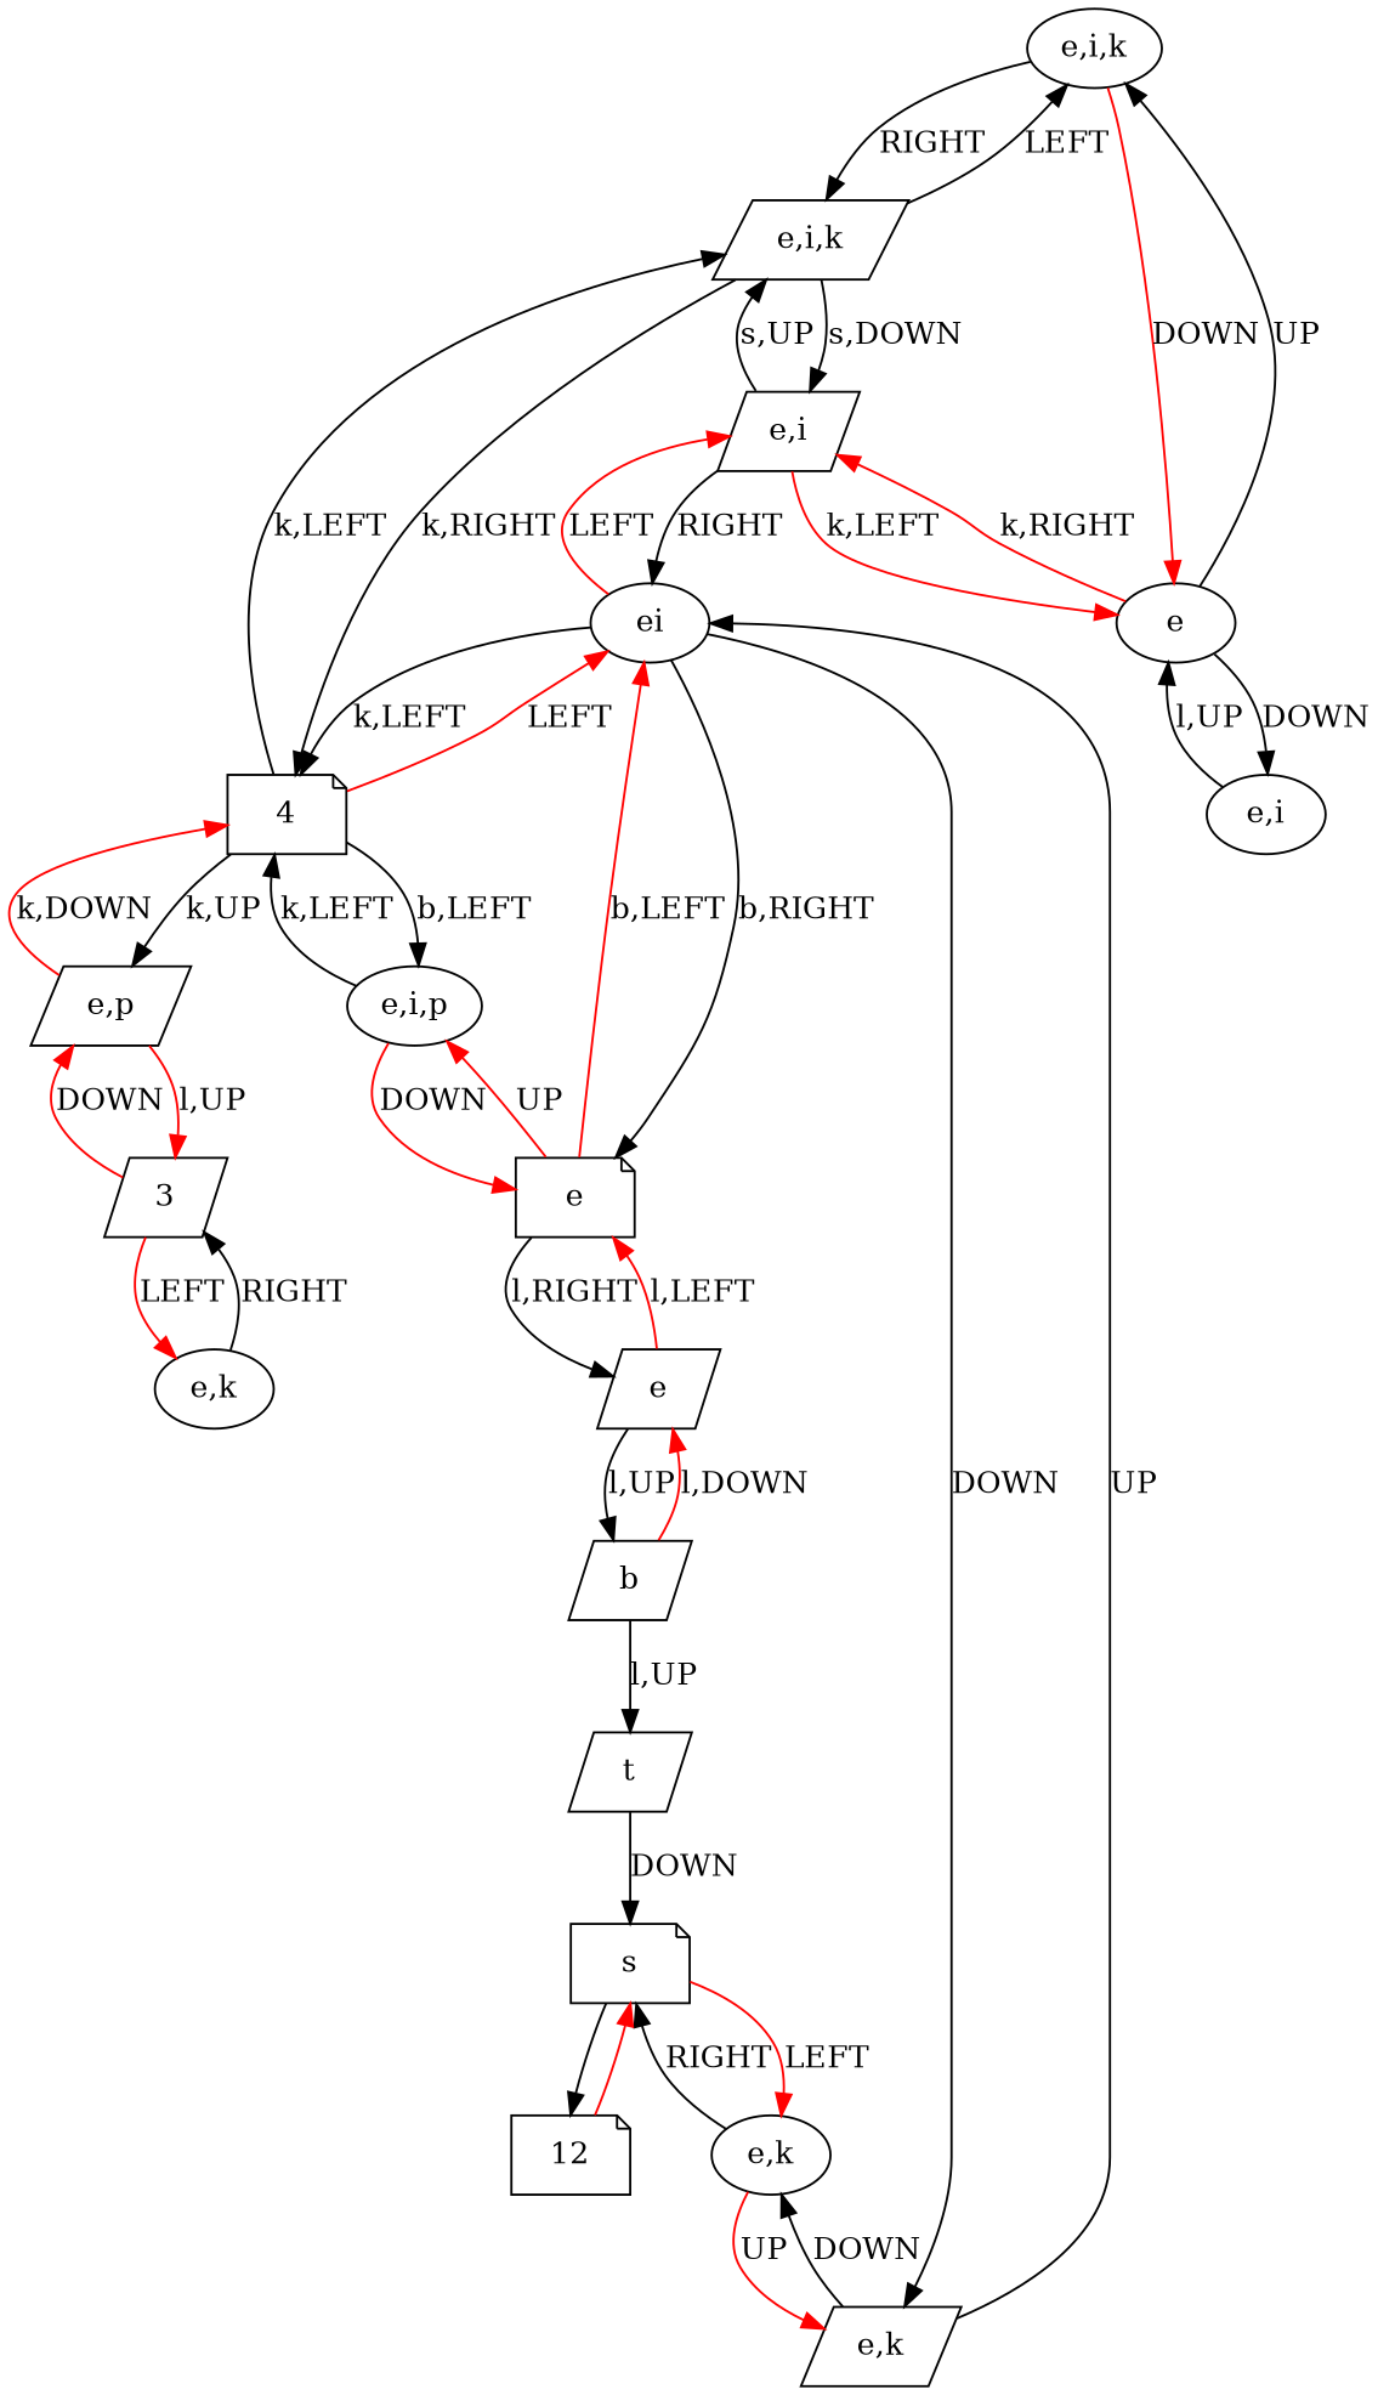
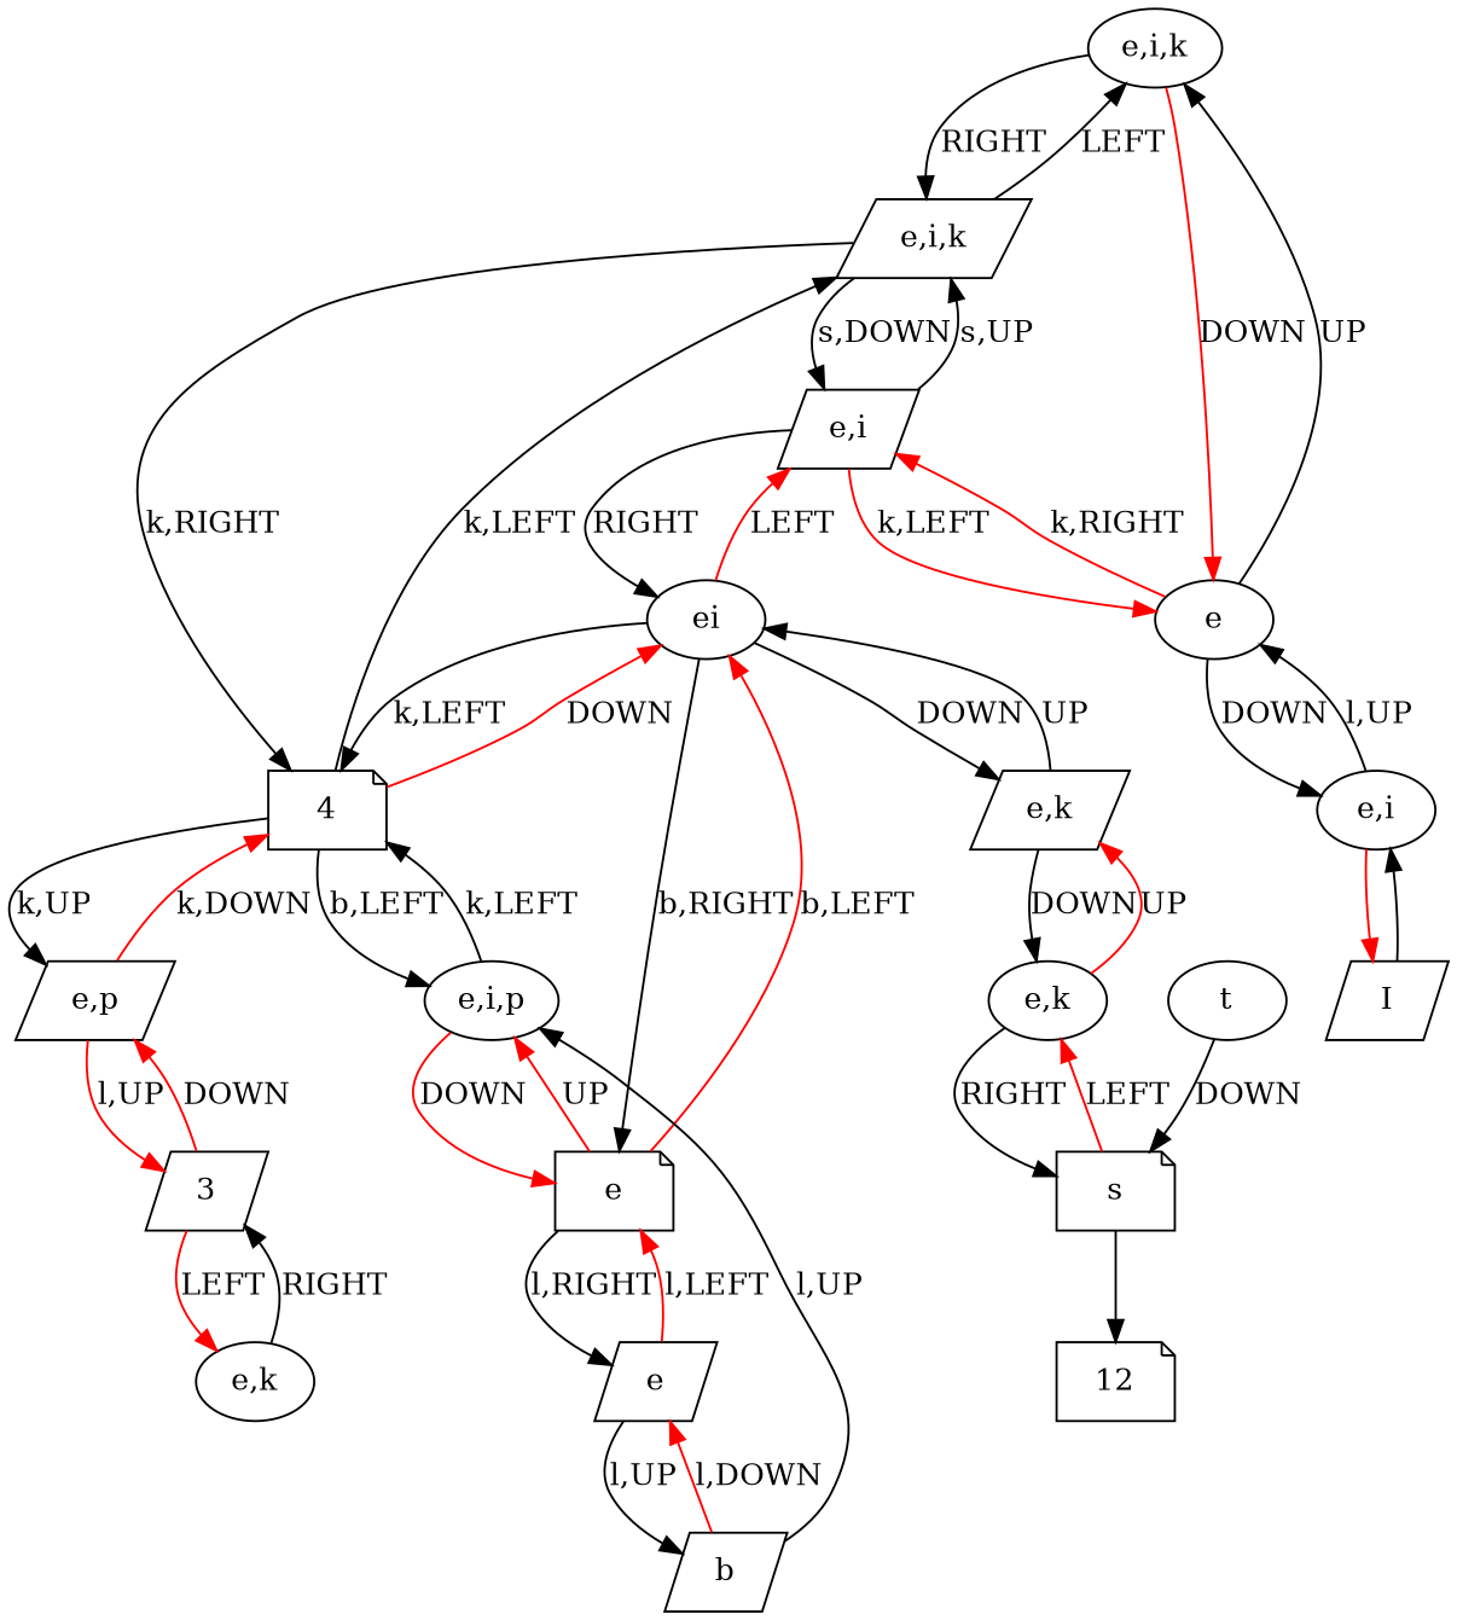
  digraph {
    node [shape=parallelogram]
    edge [color=black]
    n1 [label="e,i,k" shape=ellipse]
    n2 [label="e,i,k"]
    n3 [label=e shape=ellipse]
    4 [shape=note]
    n5 [label="e,i"]
    n6 [label="e,i" shape=ellipse]
    n7 [label="e,p"]
    n8 [label="e,i,p" shape=ellipse]
    n9 [label=ei shape=ellipse]
    n10 [label="e,k" shape=ellipse]
    3
    n12 [label=e shape=note]
    n13 [label="e,k"]
    n14 [label=e]
+   n15 [label=I]
    n16 [label="e,k" shape=ellipse]
    n17 [label=s shape=note]
    n18 [label=b]
-   n19 [label=t]
+   n19 [label=t shape=ellipse]
    12 [shape=note]
    n1 -> n2 [label=RIGHT]
    n1 -> n3 [color=red label=DOWN]
    n2 -> n1 [label=LEFT]
    n2 -> 4 [label="k,RIGHT"]
    n2 -> n5 [label="s,DOWN"]
    n3 -> n1 [label=UP]
    n3 -> n5 [color=red label="k,RIGHT"]
    n3 -> n6 [label=DOWN]
    4 -> n2 [label="k,LEFT"]
    4 -> n7 [label="k,UP"]
    4 -> n8 [label="b,LEFT"]
-   4 -> n9 [color=red label=LEFT]
+   4 -> n9 [color=red label=DOWN]
    n5 -> n2 [label="s,UP"]
    n5 -> n3 [color=red label="k,LEFT"]
    n5 -> n9 [label=RIGHT]
    n6 -> n3 [label="l,UP"]
+   n6 -> n15 [color=red]
    n7 -> 4 [color=red label="k,DOWN"]
    n7 -> 3 [color=red label="l,UP"]
    n8 -> 4 [label="k,LEFT"]
    n8 -> n12 [color=red label=DOWN]
    n9 -> 4 [label="k,LEFT"]
    n9 -> n5 [color=red label=LEFT]
    n9 -> n12 [label="b,RIGHT"]
    n9 -> n13 [label=DOWN]
    n10 -> 3 [label=RIGHT]
    3 -> n7 [color=red label=DOWN]
    3 -> n10 [color=red label=LEFT]
    n12 -> n8 [color=red label=UP]
    n12 -> n9 [color=red label="b,LEFT"]
    n12 -> n14 [label="l,RIGHT"]
    n13 -> n9 [label=UP]
    n13 -> n16 [label=DOWN]
    n14 -> n12 [color=red label="l,LEFT"]
    n14 -> n18 [label="l,UP"]
+   n15 -> n6
    n16 -> n13 [color=red label=UP]
    n16 -> n17 [label=RIGHT]
    n17 -> n16 [color=red label=LEFT]
    n17 -> 12
    n18 -> n14 [color=red label="l,DOWN"]
-   n18 -> n19 [label="l,UP"]
+   n18 -> n8 [label="l,UP"]
    n19 -> n17 [label=DOWN]
-   12 -> n17 [color=red]
  }
